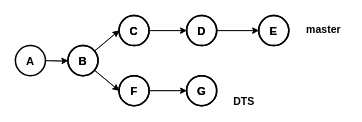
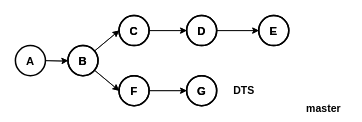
  <mxCell id="0" />
  <mxCell id="1" parent="0" />
  <mxCell id="2" value="" style="edgeStyle=orthogonalEdgeStyle;rounded=0;orthogonalLoop=1;jettySize=auto;html=1;fontColor=#000000;strokeColor=#000000;" parent="1" target="12" edge="1"><mxGeometry relative="1" as="geometry"><mxPoint x="60" y="80" as="sourcePoint" /></mxGeometry></mxCell>
  <mxCell id="3" value="" style="edgeStyle=none;rounded=0;orthogonalLoop=1;jettySize=auto;html=1;strokeColor=#000000;fontColor=#000000;" parent="1" source="4" target="9" edge="1"><mxGeometry relative="1" as="geometry" /></mxCell>
  <mxCell id="4" value="&lt;font size=&quot;1&quot;&gt;&lt;b style=&quot;font-size: 15px&quot;&gt;F&lt;/b&gt;&lt;/font&gt;" style="ellipse;whiteSpace=wrap;html=1;fillColor=none;strokeColor=#000000;strokeWidth=2;fontColor=#000000;" parent="1" vertex="1"><mxGeometry x="158" y="100" width="40" height="40" as="geometry" /></mxCell>
  <mxCell id="5" style="edgeStyle=none;rounded=0;orthogonalLoop=1;jettySize=auto;html=1;strokeColor=#000000;fontColor=#000000;" parent="1" source="6" target="8" edge="1"><mxGeometry relative="1" as="geometry" /></mxCell>
  <mxCell id="6" value="&lt;font size=&quot;1&quot;&gt;&lt;b style=&quot;font-size: 15px&quot;&gt;C&lt;/b&gt;&lt;/font&gt;" style="ellipse;whiteSpace=wrap;html=1;fillColor=none;strokeColor=#000000;strokeWidth=2;fontColor=#000000;" parent="1" vertex="1"><mxGeometry x="158" y="20" width="40" height="40" as="geometry" /></mxCell>
  <mxCell id="7" value="" style="edgeStyle=none;rounded=0;orthogonalLoop=1;jettySize=auto;html=1;strokeColor=#000000;fontColor=#000000;" parent="1" source="8" target="13" edge="1"><mxGeometry relative="1" as="geometry" /></mxCell>
  <mxCell id="8" value="&lt;font size=&quot;1&quot;&gt;&lt;b style=&quot;font-size: 15px&quot;&gt;D&lt;/b&gt;&lt;/font&gt;" style="ellipse;whiteSpace=wrap;html=1;fillColor=none;strokeColor=#000000;strokeWidth=2;fontColor=#000000;" parent="1" vertex="1"><mxGeometry x="248" y="20" width="40" height="40" as="geometry" /></mxCell>
  <mxCell id="9" value="&lt;font size=&quot;1&quot;&gt;&lt;b style=&quot;font-size: 15px&quot;&gt;G&lt;/b&gt;&lt;/font&gt;" style="ellipse;whiteSpace=wrap;html=1;fillColor=none;strokeColor=#000000;strokeWidth=2;fontColor=#000000;" parent="1" vertex="1"><mxGeometry x="248" y="100" width="40" height="40" as="geometry" /></mxCell>
  <mxCell id="10" style="rounded=0;orthogonalLoop=1;jettySize=auto;html=1;entryX=0;entryY=0.5;entryDx=0;entryDy=0;strokeColor=#000000;fontColor=#000000;" parent="1" source="12" target="6" edge="1"><mxGeometry relative="1" as="geometry" /></mxCell>
  <mxCell id="11" style="edgeStyle=none;rounded=0;orthogonalLoop=1;jettySize=auto;html=1;strokeColor=#000000;fontColor=#000000;entryX=0;entryY=0.5;entryDx=0;entryDy=0;" parent="1" source="12" target="4" edge="1"><mxGeometry relative="1" as="geometry"><mxPoint x="150" y="120" as="targetPoint" /></mxGeometry></mxCell>
  <mxCell id="12" value="&lt;span style=&quot;font-size: 15px&quot;&gt;&lt;b&gt;B&lt;/b&gt;&lt;/span&gt;" style="ellipse;whiteSpace=wrap;html=1;fillColor=none;strokeColor=#000000;strokeWidth=2;fontColor=#000000;" parent="1" vertex="1"><mxGeometry x="90" y="60" width="40" height="40" as="geometry" /></mxCell>
  <mxCell id="13" value="&lt;font size=&quot;1&quot;&gt;&lt;b style=&quot;font-size: 15px&quot;&gt;E&lt;/b&gt;&lt;/font&gt;" style="ellipse;whiteSpace=wrap;html=1;fillColor=none;strokeColor=#000000;strokeWidth=2;fontColor=#000000;" parent="1" vertex="1"><mxGeometry x="344" y="20" width="40" height="40" as="geometry" /></mxCell>
  <mxCell id="14" value="&lt;font size=&quot;1&quot;&gt;&lt;b style=&quot;font-size: 15px&quot;&gt;A&lt;/b&gt;&lt;/font&gt;" style="ellipse;whiteSpace=wrap;html=1;fillColor=none;strokeColor=#000000;strokeWidth=2;fontColor=#000000;" parent="1" vertex="1"><mxGeometry x="20" y="60" width="40" height="40" as="geometry" /></mxCell>
  <mxCell id="15" value="" style="edgeStyle=orthogonalEdgeStyle;rounded=0;orthogonalLoop=1;jettySize=auto;html=1;fontColor=#000000;strokeColor=#000000;" parent="1" target="25" edge="1"><mxGeometry relative="1" as="geometry"><mxPoint x="60" y="80" as="sourcePoint" /></mxGeometry></mxCell>
  <mxCell id="16" value="" style="edgeStyle=none;rounded=0;orthogonalLoop=1;jettySize=auto;html=1;strokeColor=#000000;fontColor=#000000;" parent="1" source="17" target="22" edge="1"><mxGeometry relative="1" as="geometry" /></mxCell>
  <mxCell id="17" value="&lt;font size=&quot;1&quot;&gt;&lt;b style=&quot;font-size: 15px&quot;&gt;F&lt;/b&gt;&lt;/font&gt;" style="ellipse;whiteSpace=wrap;html=1;fillColor=none;strokeColor=#000000;strokeWidth=2;fontColor=#000000;" parent="1" vertex="1"><mxGeometry x="158" y="100" width="40" height="40" as="geometry" /></mxCell>
  <mxCell id="18" style="edgeStyle=none;rounded=0;orthogonalLoop=1;jettySize=auto;html=1;strokeColor=#000000;fontColor=#000000;" parent="1" source="19" target="21" edge="1"><mxGeometry relative="1" as="geometry" /></mxCell>
  <mxCell id="19" value="&lt;font size=&quot;1&quot;&gt;&lt;b style=&quot;font-size: 15px&quot;&gt;C&lt;/b&gt;&lt;/font&gt;" style="ellipse;whiteSpace=wrap;html=1;fillColor=none;strokeColor=#000000;strokeWidth=2;fontColor=#000000;" parent="1" vertex="1"><mxGeometry x="158" y="20" width="40" height="40" as="geometry" /></mxCell>
  <mxCell id="20" value="" style="edgeStyle=none;rounded=0;orthogonalLoop=1;jettySize=auto;html=1;strokeColor=#000000;fontColor=#000000;" parent="1" source="21" target="26" edge="1"><mxGeometry relative="1" as="geometry" /></mxCell>
  <mxCell id="21" value="&lt;font size=&quot;1&quot;&gt;&lt;b style=&quot;font-size: 15px&quot;&gt;D&lt;/b&gt;&lt;/font&gt;" style="ellipse;whiteSpace=wrap;html=1;fillColor=none;strokeColor=#000000;strokeWidth=2;fontColor=#000000;" parent="1" vertex="1"><mxGeometry x="248" y="20" width="40" height="40" as="geometry" /></mxCell>
  <mxCell id="22" value="&lt;font size=&quot;1&quot;&gt;&lt;b style=&quot;font-size: 15px&quot;&gt;G&lt;/b&gt;&lt;/font&gt;" style="ellipse;whiteSpace=wrap;html=1;fillColor=none;strokeColor=#000000;strokeWidth=2;fontColor=#000000;" parent="1" vertex="1"><mxGeometry x="248" y="100" width="40" height="40" as="geometry" /></mxCell>
  <mxCell id="23" style="rounded=0;orthogonalLoop=1;jettySize=auto;html=1;entryX=0;entryY=0.5;entryDx=0;entryDy=0;strokeColor=#000000;fontColor=#000000;" parent="1" source="25" target="19" edge="1"><mxGeometry relative="1" as="geometry" /></mxCell>
  <mxCell id="24" style="edgeStyle=none;rounded=0;orthogonalLoop=1;jettySize=auto;html=1;strokeColor=#000000;fontColor=#000000;entryX=0;entryY=0.5;entryDx=0;entryDy=0;" parent="1" source="25" target="17" edge="1"><mxGeometry relative="1" as="geometry"><mxPoint x="150" y="120" as="targetPoint" /></mxGeometry></mxCell>
  <mxCell id="25" value="&lt;span style=&quot;font-size: 15px&quot;&gt;&lt;b&gt;B&lt;/b&gt;&lt;/span&gt;" style="ellipse;whiteSpace=wrap;html=1;fillColor=none;strokeColor=#000000;strokeWidth=2;fontColor=#000000;" parent="1" vertex="1"><mxGeometry x="90" y="60" width="40" height="40" as="geometry" /></mxCell>
  <mxCell id="26" value="&lt;font size=&quot;1&quot;&gt;&lt;b style=&quot;font-size: 15px&quot;&gt;E&lt;/b&gt;&lt;/font&gt;" style="ellipse;whiteSpace=wrap;html=1;fillColor=none;strokeColor=#000000;strokeWidth=2;fontColor=#000000;" parent="1" vertex="1"><mxGeometry x="344" y="20" width="40" height="40" as="geometry" /></mxCell>
- <mxCell id="27" value="&lt;font color=&quot;#000000&quot; style=&quot;font-size: 14px;&quot;&gt;master&lt;/font&gt;" style="text;html=1;align=center;verticalAlign=middle;resizable=0;points=[];autosize=1;fontSize=14;fontStyle=1" vertex="1" parent="1"><mxGeometry x="400" y="29" width="60" height="20" as="geometry" /></mxCell>
- <mxCell id="28" value="&lt;font color=&quot;#000000&quot; style=&quot;font-size: 14px&quot;&gt;DTS&lt;/font&gt;" style="text;html=1;align=center;verticalAlign=middle;resizable=0;points=[];autosize=1;fontSize=14;fontStyle=1" vertex="1" parent="1"><mxGeometry x="304" y="125" width="40" height="20" as="geometry" /></mxCell>
+ <mxCell id="27" value="&lt;font color=&quot;#000000&quot; style=&quot;font-size: 14px;&quot;&gt;master&lt;/font&gt;" style="text;html=1;align=center;verticalAlign=middle;resizable=0;points=[];autosize=1;fontSize=14;fontStyle=1" vertex="1" parent="1"><mxGeometry x="400" y="134" width="60" height="20" as="geometry" /></mxCell>
+ <mxCell id="28" value="&lt;font color=&quot;#000000&quot; style=&quot;font-size: 14px&quot;&gt;DTS&lt;/font&gt;" style="text;html=1;align=center;verticalAlign=middle;resizable=0;points=[];autosize=1;fontSize=14;fontStyle=1" vertex="1" parent="1"><mxGeometry x="304" y="110" width="40" height="20" as="geometry" /></mxCell>
